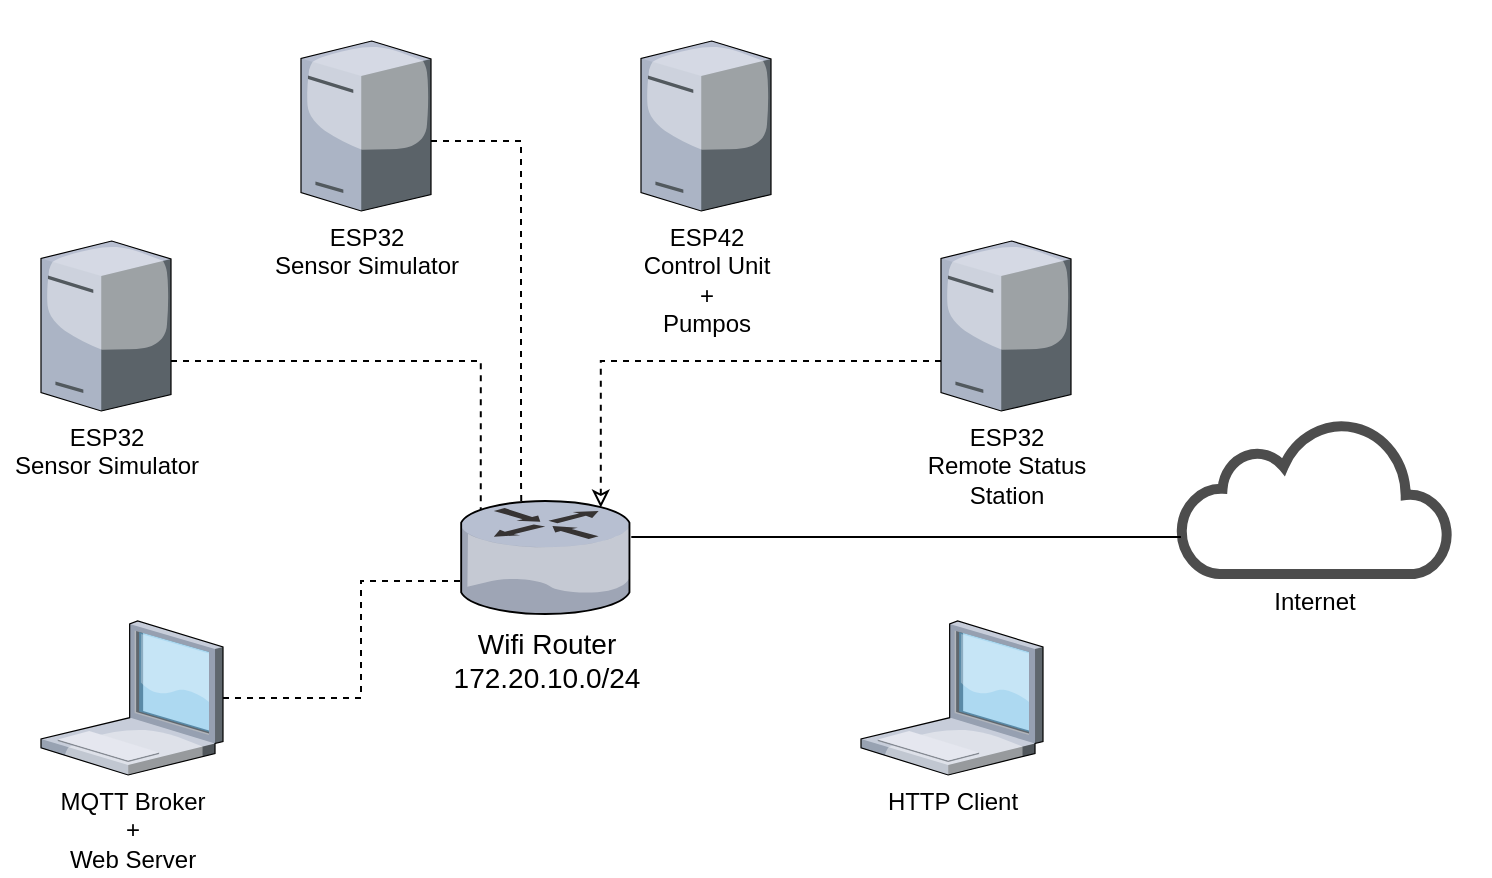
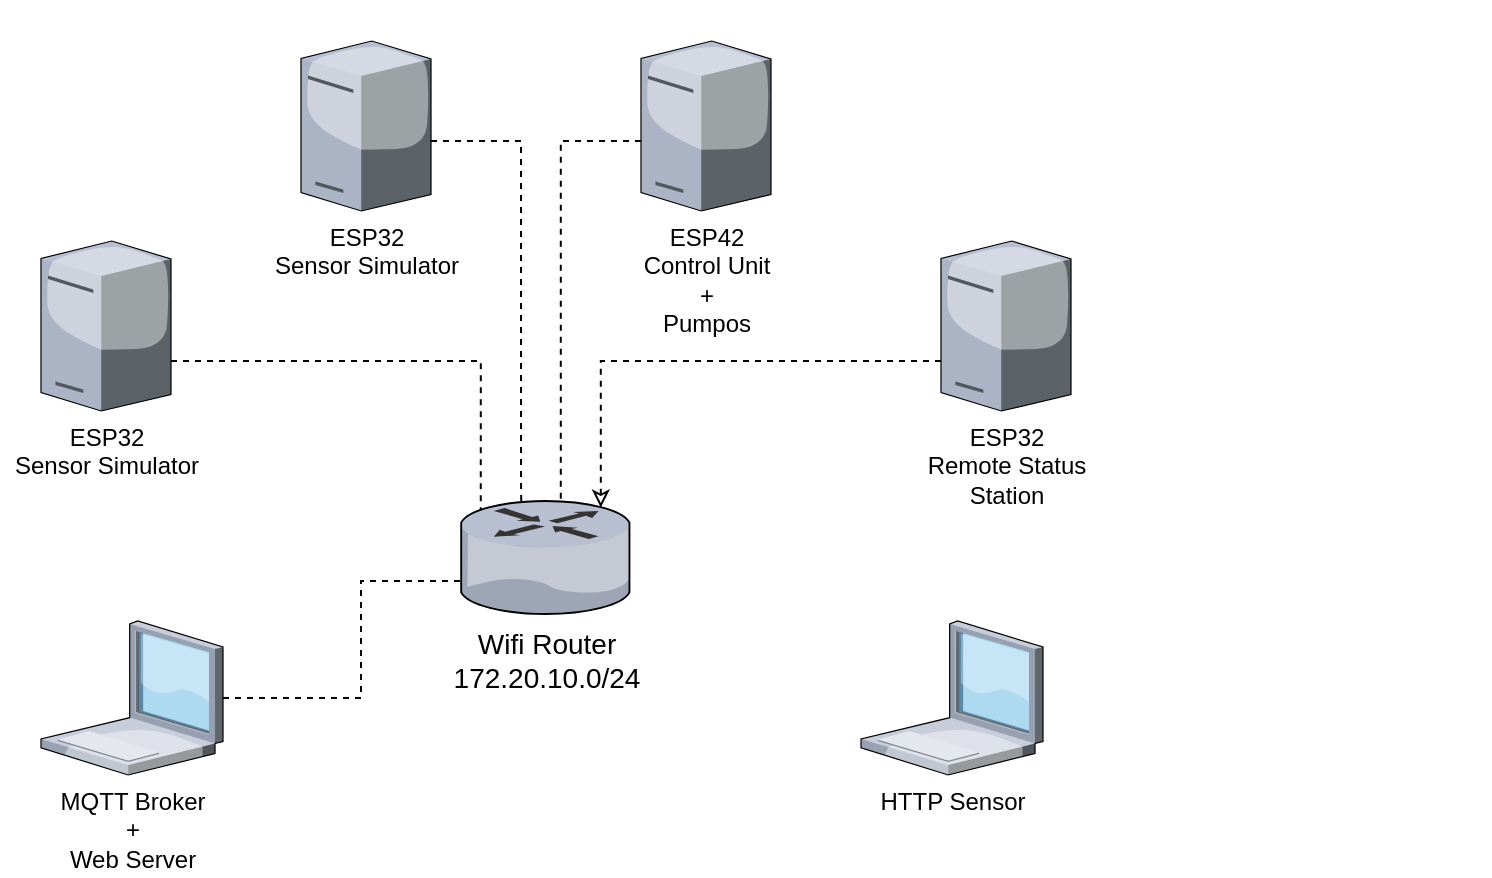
  <mxCell id="0" style=";html=1;" />
  <mxCell id="1" style=";html=1;" parent="0" />
  <mxCell id="2" style="edgeStyle=orthogonalEdgeStyle;rounded=0;orthogonalLoop=1;jettySize=auto;html=1;fontColor=default;elbow=vertical;endArrow=none;endFill=0;dashed=1;strokeWidth=1;jumpSize=4;entryX=0.116;entryY=0.08;entryDx=0;entryDy=0;entryPerimeter=0;" edge="1" parent="1" source="3" target="14"><mxGeometry relative="1" as="geometry"><mxPoint x="240" y="240" as="targetPoint" /><Array as="points"><mxPoint x="240" y="180" /></Array></mxGeometry></mxCell>
  <mxCell id="3" value="ESP32&lt;br&gt;Sensor Simulator" style="verticalLabelPosition=bottom;sketch=0;aspect=fixed;html=1;verticalAlign=top;strokeColor=none;align=center;outlineConnect=0;shape=mxgraph.citrix.tower_server;" vertex="1" parent="1"><mxGeometry x="20" y="120" width="65" height="85" as="geometry" /></mxCell>
- <mxCell id="4" value="Internet" style="html=1;verticalLabelPosition=bottom;align=center;labelBackgroundColor=#ffffff;verticalAlign=top;strokeWidth=5;strokeColor=#4D4D4D;shadow=0;dashed=0;shape=mxgraph.ios7.icons.cloud;fontColor=default;fillColor=none;" vertex="1" parent="1"><mxGeometry x="590" y="210" width="133.88" height="76.5" as="geometry" /></mxCell>
  <mxCell id="5" value="ESP32&lt;br&gt;Sensor Simulator" style="verticalLabelPosition=bottom;sketch=0;aspect=fixed;html=1;verticalAlign=top;strokeColor=none;align=center;outlineConnect=0;shape=mxgraph.citrix.tower_server;" vertex="1" parent="1"><mxGeometry x="150" y="20" width="65" height="85" as="geometry" /></mxCell>
- <mxCell id="6" value="HTTP Client" style="verticalLabelPosition=bottom;sketch=0;aspect=fixed;html=1;verticalAlign=top;strokeColor=none;align=center;outlineConnect=0;shape=mxgraph.citrix.laptop_1;" vertex="1" parent="1"><mxGeometry x="430" y="310" width="91" height="77" as="geometry" /></mxCell>
+ <mxCell id="6" value="HTTP Sensor" style="verticalLabelPosition=bottom;sketch=0;aspect=fixed;html=1;verticalAlign=top;strokeColor=none;align=center;outlineConnect=0;shape=mxgraph.citrix.laptop_1;" vertex="1" parent="1"><mxGeometry x="430" y="310" width="91" height="77" as="geometry" /></mxCell>
  <mxCell id="7" style="edgeStyle=orthogonalEdgeStyle;rounded=0;jumpSize=4;orthogonalLoop=1;jettySize=auto;html=1;dashed=1;fontColor=default;endArrow=none;endFill=0;strokeWidth=1;elbow=vertical;" edge="1" parent="1" source="8" target="14"><mxGeometry relative="1" as="geometry"><Array as="points"><mxPoint x="180" y="290" /></Array></mxGeometry></mxCell>
  <mxCell id="8" value="MQTT Broker&lt;br&gt;+&lt;br&gt;Web Server" style="verticalLabelPosition=bottom;sketch=0;aspect=fixed;html=1;verticalAlign=top;strokeColor=none;align=center;outlineConnect=0;shape=mxgraph.citrix.laptop_1;" vertex="1" parent="1"><mxGeometry x="20" y="310" width="91" height="77" as="geometry" /></mxCell>
  <mxCell id="9" style="edgeStyle=orthogonalEdgeStyle;rounded=0;jumpSize=4;orthogonalLoop=1;jettySize=auto;html=1;dashed=1;fontColor=default;endArrow=classic;endFill=0;strokeWidth=1;elbow=vertical;entryX=0.821;entryY=0.058;entryDx=0;entryDy=0;entryPerimeter=0;" edge="1" parent="1" source="10" target="14"><mxGeometry relative="1" as="geometry"><mxPoint x="300" y="240" as="targetPoint" /><Array as="points"><mxPoint x="300" y="180" /></Array></mxGeometry></mxCell>
  <mxCell id="10" value="ESP32&lt;br&gt;Remote Status &lt;br&gt;Station" style="verticalLabelPosition=bottom;sketch=0;aspect=fixed;html=1;verticalAlign=top;strokeColor=none;align=center;outlineConnect=0;shape=mxgraph.citrix.tower_server;" vertex="1" parent="1"><mxGeometry x="470" y="120" width="65" height="85" as="geometry" /></mxCell>
+ <mxCell id="11" style="edgeStyle=orthogonalEdgeStyle;rounded=0;jumpSize=4;orthogonalLoop=1;jettySize=auto;html=1;dashed=1;fontColor=default;endArrow=none;endFill=0;strokeWidth=1;elbow=vertical;entryX=0.586;entryY=0.012;entryDx=0;entryDy=0;entryPerimeter=0;" edge="1" parent="1" source="12" target="14"><mxGeometry relative="1" as="geometry"><mxPoint x="280" y="240" as="targetPoint" /><Array as="points"><mxPoint x="280" y="70" /></Array></mxGeometry></mxCell>
  <mxCell id="12" value="ESP42&lt;br&gt;Control Unit&lt;br&gt;+&lt;br&gt;Pumpos" style="verticalLabelPosition=bottom;sketch=0;aspect=fixed;html=1;verticalAlign=top;strokeColor=none;align=center;outlineConnect=0;shape=mxgraph.citrix.tower_server;" vertex="1" parent="1"><mxGeometry x="320" y="20" width="65" height="85" as="geometry" /></mxCell>
- <mxCell id="13" style="edgeStyle=orthogonalEdgeStyle;rounded=0;jumpSize=4;orthogonalLoop=1;jettySize=auto;html=1;fontColor=default;endArrow=none;endFill=0;strokeWidth=1;elbow=vertical;" edge="1" parent="1" source="14" target="4"><mxGeometry relative="1" as="geometry"><Array as="points"><mxPoint x="390" y="268" /><mxPoint x="390" y="268" /></Array></mxGeometry></mxCell>
  <mxCell id="14" value="Wifi Router&lt;br&gt;172.20.10.0/24" style="verticalLabelPosition=bottom;aspect=fixed;html=1;verticalAlign=top;strokeColor=none;shape=mxgraph.citrix.router;fillColor=#66B2FF;gradientColor=#0066CC;fontSize=14;labelBackgroundColor=default;strokeWidth=1;" vertex="1" parent="1"><mxGeometry x="230" y="250" width="85.14" height="56.5" as="geometry" /></mxCell>
  <mxCell id="15" value="" style="edgeStyle=orthogonalEdgeStyle;rounded=0;jumpSize=4;orthogonalLoop=1;jettySize=auto;html=1;dashed=1;fontColor=default;endArrow=none;endFill=0;strokeWidth=1;elbow=vertical;entryX=0.354;entryY=0.026;entryDx=0;entryDy=0;entryPerimeter=0;" edge="1" parent="1" source="5" target="14"><mxGeometry relative="1" as="geometry"><mxPoint x="215" y="70" as="sourcePoint" /><mxPoint x="260" y="240" as="targetPoint" /><Array as="points"><mxPoint x="260" y="70" /><mxPoint x="260" y="240" /></Array></mxGeometry></mxCell>
